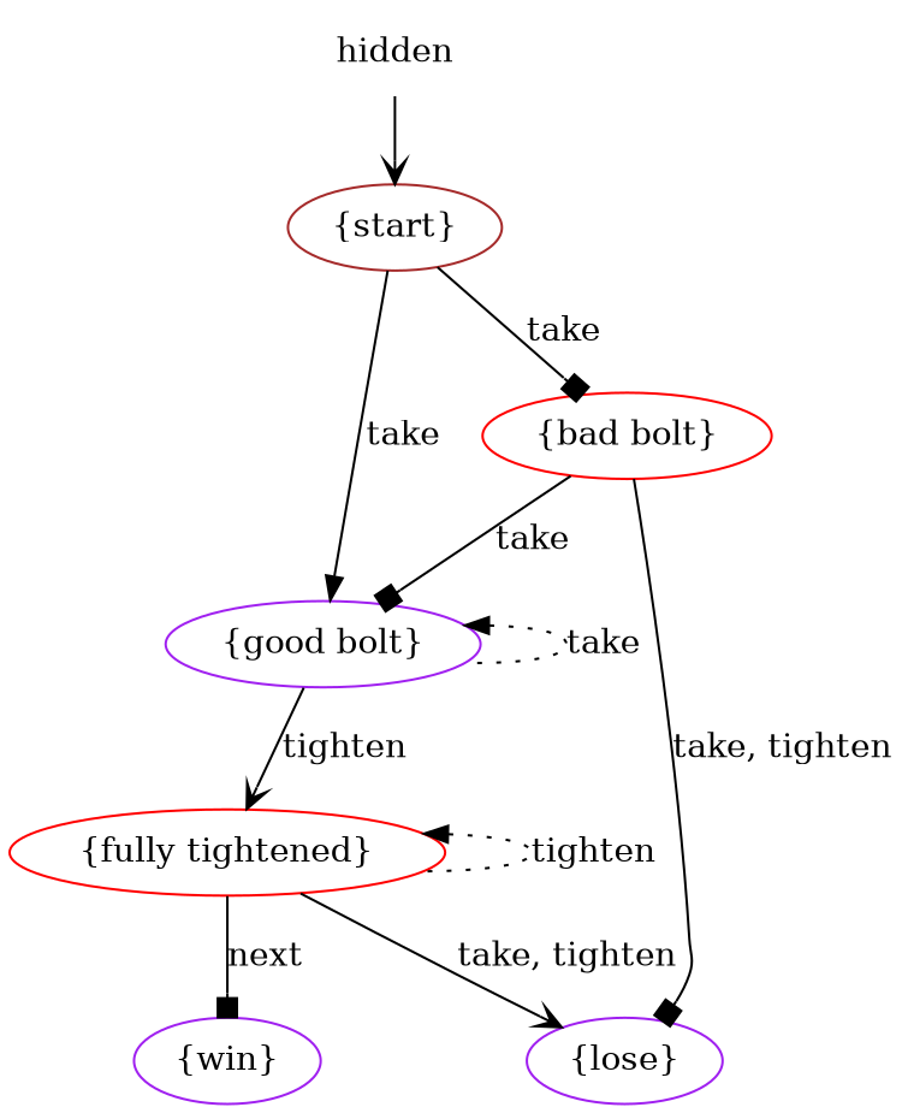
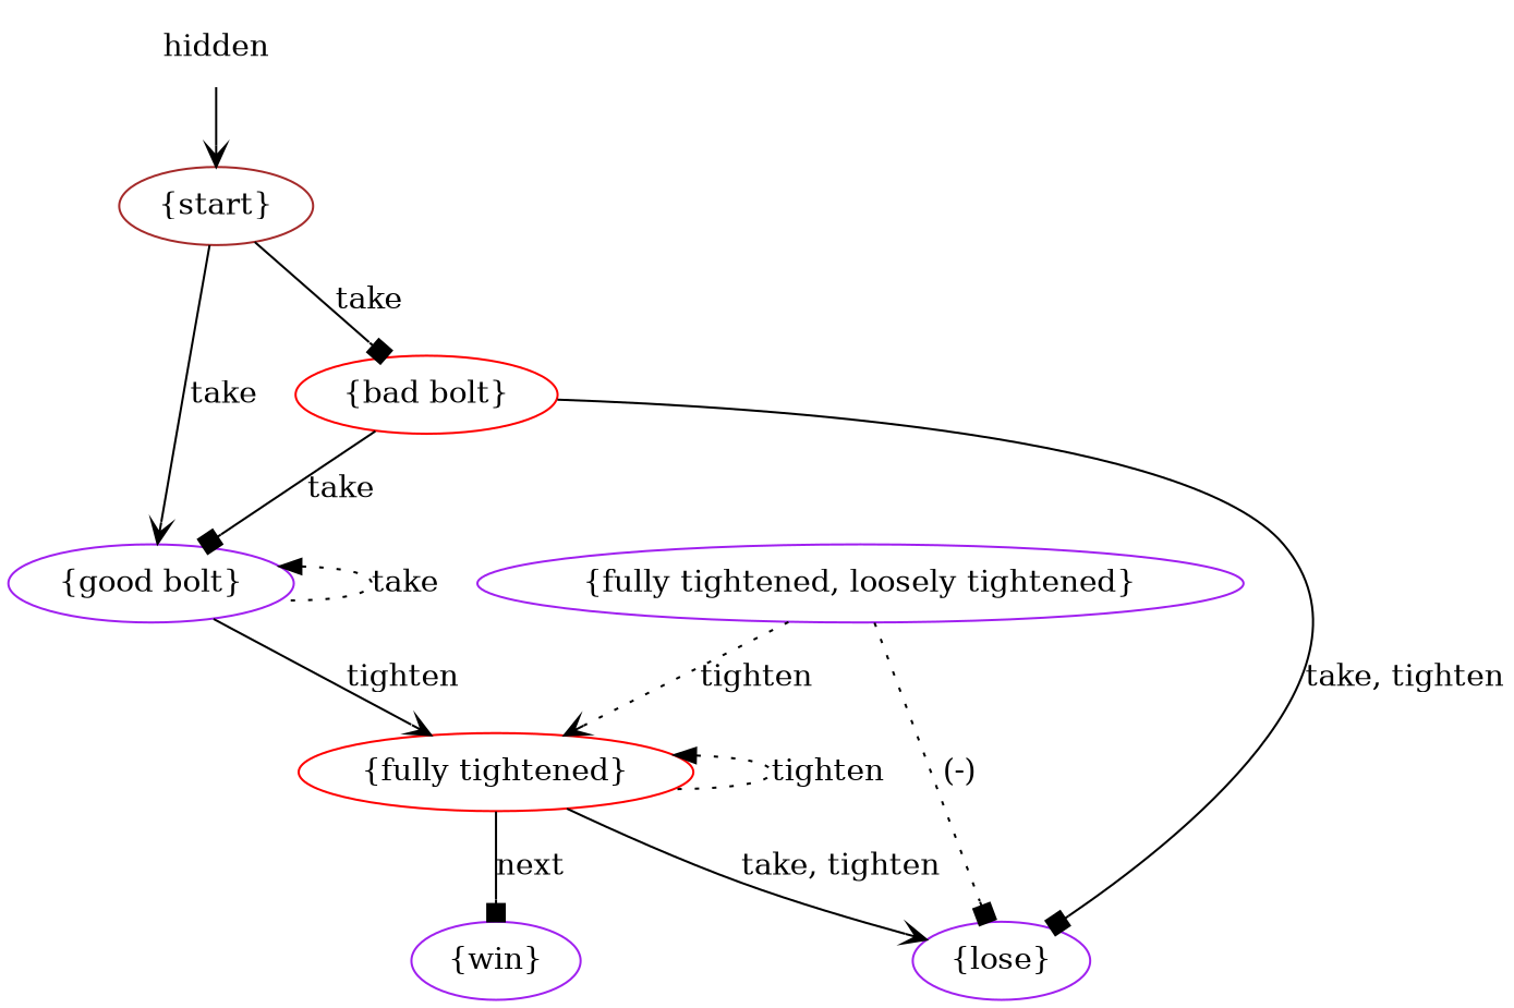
  digraph {
    concentrate=False
    nodesep=0.5
    ranksep=0.5
    splines=True
    node [color=purple]
    edge [action="('take',)" arrowhead=vee style=solid]
    n1 [color=brown label="{start}"]
    n2 [label="{good bolt}"]
    n3 [color=red label="{bad bolt}"]
    n4 [color=red label="{fully tightened}"]
    n5 [label="{lose}"]
+   n6 [label="{fully tightened, loosely tightened}"]
    n7 [label="{win}"]
    hidden [shape=none]
-   n1 -> n2 [arrowhead=normal label=take]
+   n1 -> n2 [label=take]
    n1 -> n3 [arrowhead=box label=take]
    n2 -> n2 [dir=back label=take style=dotted arrowhead=""]
    n2 -> n4 [action="('tighten',)" label=tighten]
    n3 -> n2 [arrowhead=box label=take]
    n3 -> n5 [action="(('take',), ('tighten',))" arrowhead=box label="take, tighten"]
    n4 -> n4 [action="('tighten',)" dir=back label=tighten style=dotted arrowhead=""]
    n4 -> n5 [action="(('take',), ('tighten',))" label="take, tighten"]
    n4 -> n7 [action="('next',)" arrowhead=box label=next]
+   n6 -> n4 [action="('tighten',)" label=tighten style=dotted]
+   n6 -> n5 [action="(('take',), ('tighten',), ('next',))" arrowhead=box label="(-)" style=dotted]
    hidden -> n1 [action=""]
  }
